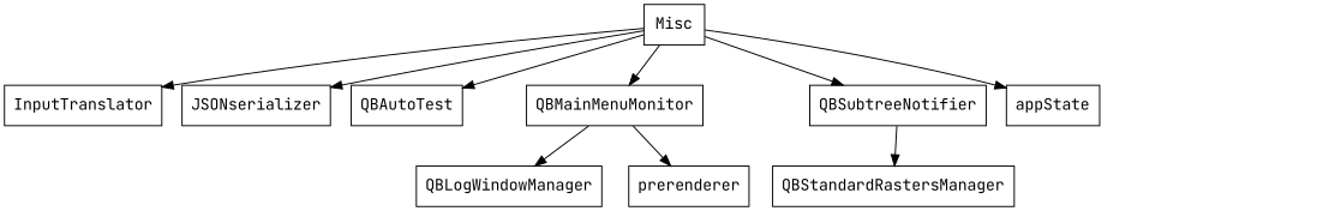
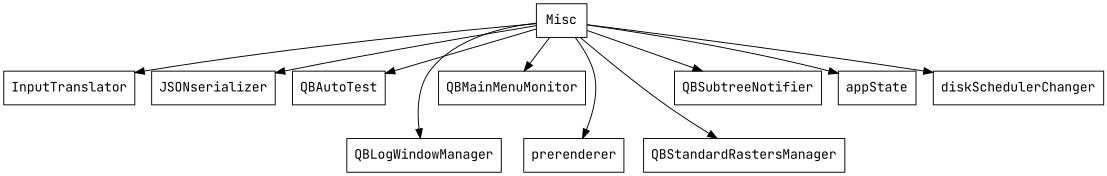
  digraph {
    fontname="JetBrains Mono"
    node [fontname="JetBrains Mono" shape=box]
    edge [fontname="JetBrains Mono"]
    n1 [label=Misc root=true]
    InputTranslator
    JSONserializer
    QBAutoTest
    QBLogWindowManager
    QBMainMenuMonitor
    QBStandardRastersManager
    QBSubtreeNotifier
    appState
+   diskSchedulerChanger
    prerenderer
    n1 -> InputTranslator
    n1 -> JSONserializer
    n1 -> QBAutoTest
-   QBMainMenuMonitor -> QBLogWindowManager
+   n1 -> QBLogWindowManager
    n1 -> QBMainMenuMonitor
-   QBSubtreeNotifier -> QBStandardRastersManager
+   n1 -> QBStandardRastersManager
    n1 -> QBSubtreeNotifier
    n1 -> appState
-   QBMainMenuMonitor -> prerenderer
+   n1 -> diskSchedulerChanger
+   n1 -> prerenderer
  }
